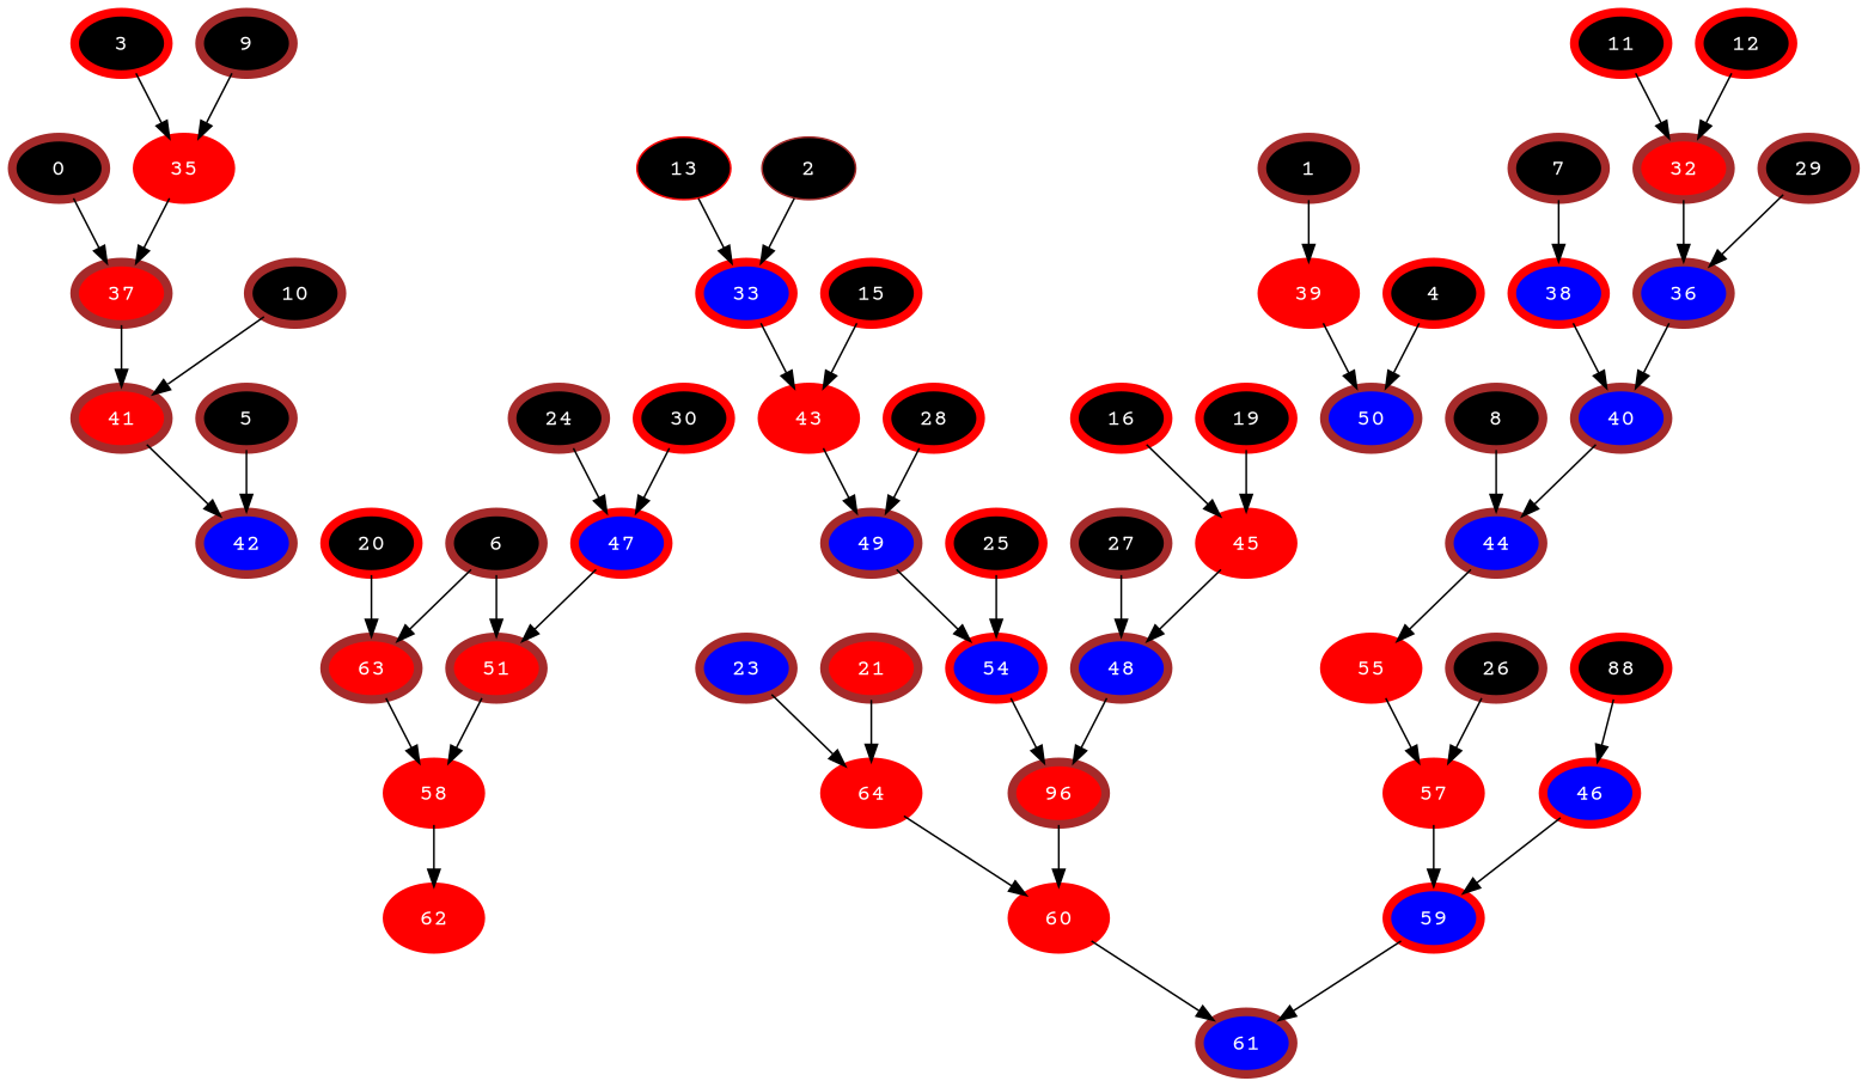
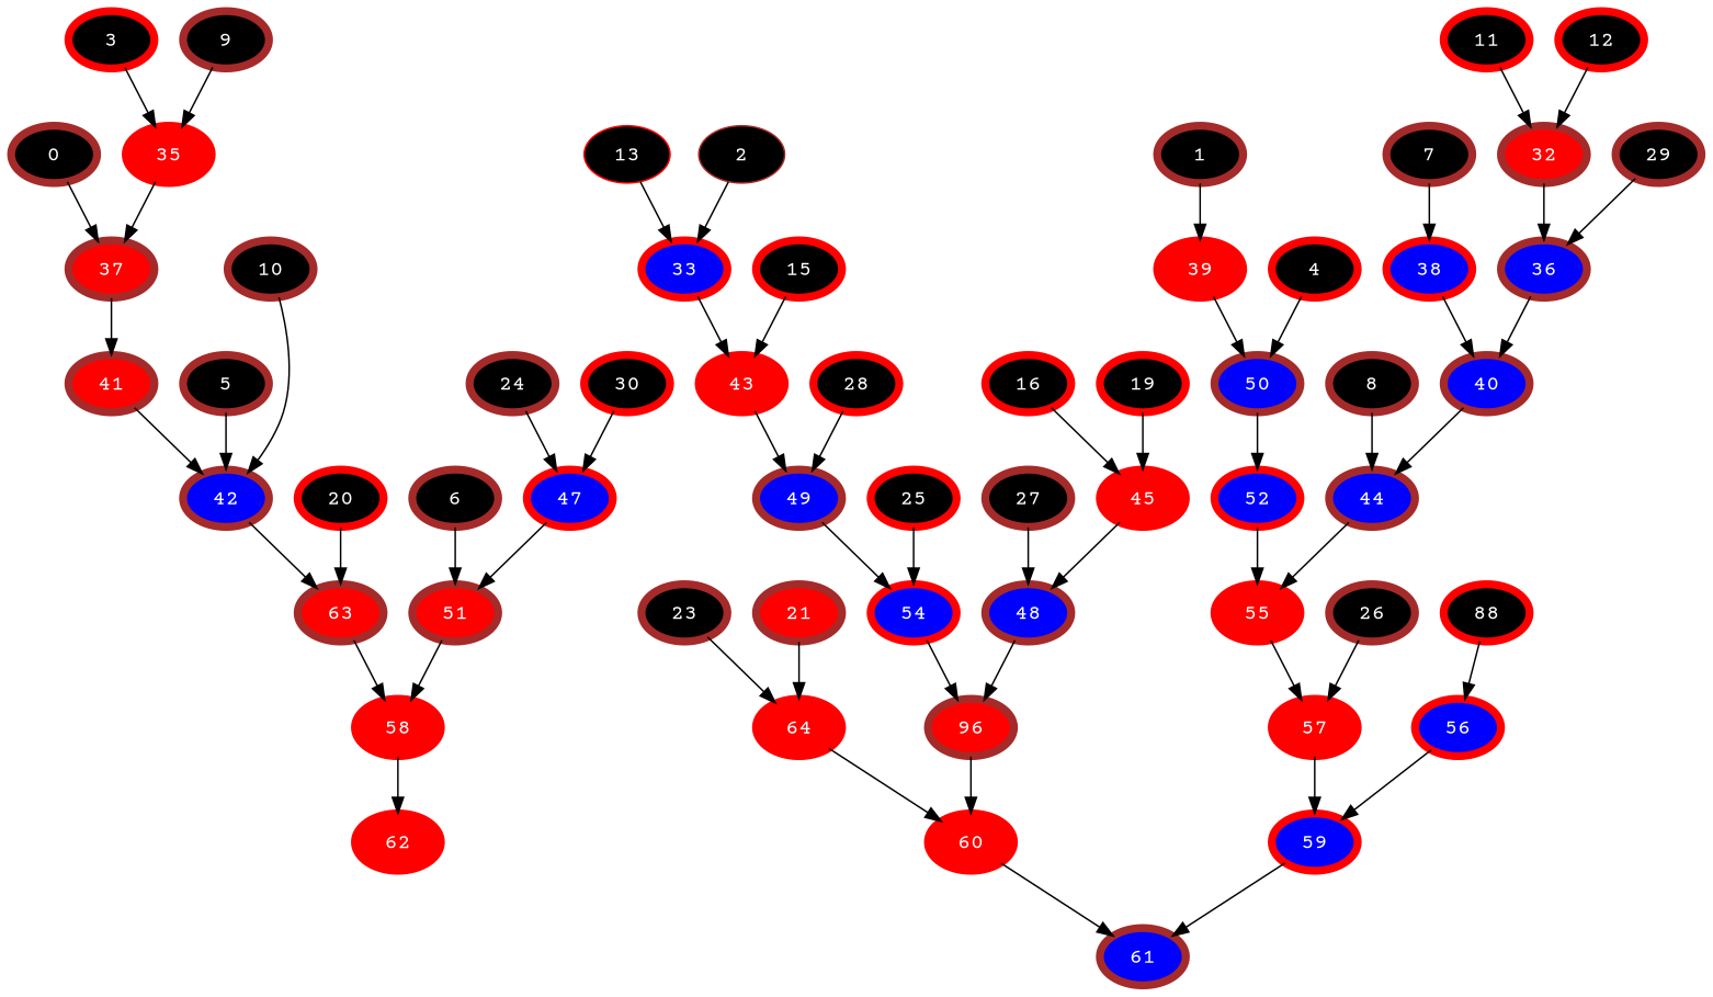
  digraph {
    fontname="Courier Prime"
    node [color=red fillcolor=black fontcolor=white fontname="Courier Prime" penwidth=5 style=filled]
    edge [fontname="Courier Prime"]
    0 [color=brown]
    37 [color=brown fillcolor=red]
    41 [color=brown fillcolor=red]
    1 [color=brown]
    39 [fillcolor=red]
    50 [color=brown fillcolor=blue]
    2 [color=brown penwidth=""]
    33 [fillcolor=blue]
    43 [fillcolor=red]
    35 [fillcolor=red]
    3
    4
+   52 [fillcolor=blue]
    5 [color=brown]
    42 [color=brown fillcolor=blue]
    n16 [color=brown fillcolor=red label=63]
    6 [color=brown]
    51 [color=brown fillcolor=red]
    58 [fillcolor=red]
    7 [color=brown]
    38 [fillcolor=blue]
    40 [color=brown fillcolor=blue]
    8 [color=brown]
    44 [color=brown fillcolor=blue]
    55 [fillcolor=red]
    9 [color=brown]
    10 [color=brown]
    32 [color=brown fillcolor=red]
    11
    36 [color=brown fillcolor=blue]
    12
    13 [penwidth=""]
-   46 [fillcolor=blue]
+   46 [fillcolor=blue label=56]
    59 [fillcolor=blue]
    15
    49 [color=brown fillcolor=blue]
    45 [fillcolor=red]
    16
    48 [color=brown fillcolor=blue]
    n40 [label=88]
    19
    20
    21 [color=brown fillcolor=red]
    n44 [fillcolor=red label=64]
    60 [fillcolor=red]
-   23 [color=brown fillcolor=blue]
+   23 [color=brown]
    24 [color=brown]
    47 [fillcolor=blue]
    54 [fillcolor=blue]
    25
    n51 [color=brown fillcolor=red label=96]
    26 [color=brown]
    57 [fillcolor=red]
    27 [color=brown]
    28
    29 [color=brown]
    30
    61 [color=brown fillcolor=blue]
    62 [fillcolor=red]
    0 -> 37
    37 -> 41
    41 -> 42
    1 -> 39
    39 -> 50
+   50 -> 52
    2 -> 33
    33 -> 43
    43 -> 49
    35 -> 37
    3 -> 35
    4 -> 50
+   52 -> 55
    5 -> 42
-   6 -> n16
+   42 -> n16
    n16 -> 58
    6 -> 51
    51 -> 58
    58 -> 62
    7 -> 38
    38 -> 40
    40 -> 44
    8 -> 44
    44 -> 55
    55 -> 57
    9 -> 35
-   10 -> 41
+   10 -> 42
    32 -> 36
    11 -> 32
    36 -> 40
    12 -> 32
    13 -> 33
    46 -> 59
    59 -> 61
    15 -> 43
    49 -> 54
    45 -> 48
    16 -> 45
    48 -> n51
    n40 -> 46
    19 -> 45
    20 -> n16
    21 -> n44
    n44 -> 60
    60 -> 61
    23 -> n44
    24 -> 47
    47 -> 51
    54 -> n51
    25 -> 54
    n51 -> 60
    26 -> 57
    57 -> 59
    27 -> 48
    28 -> 49
    29 -> 36
    30 -> 47
  }
